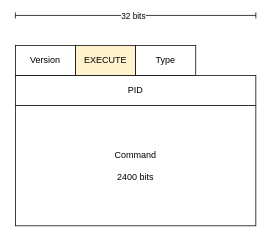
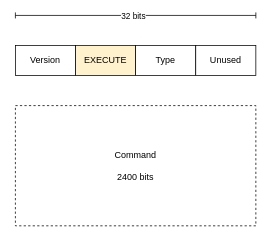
  <mxCell id="0" />
  <mxCell id="1" parent="0" />
- <mxCell id="2" value="&lt;div&gt;Command&lt;/div&gt;&lt;div&gt;&lt;br&gt;&lt;/div&gt;&lt;div&gt;2400 bits&lt;br&gt;&lt;/div&gt;" style="rounded=0;whiteSpace=wrap;html=1;movable=1;resizable=1;rotatable=1;deletable=1;editable=1;locked=0;connectable=1;container=0;" parent="1" vertex="1"><mxGeometry x="20" y="140" width="320" height="160" as="geometry" /></mxCell>
+ <mxCell id="2" value="&lt;div&gt;Command&lt;/div&gt;&lt;div&gt;&lt;br&gt;&lt;/div&gt;&lt;div&gt;2400 bits&lt;br&gt;&lt;/div&gt;" style="rounded=0;whiteSpace=wrap;html=1;movable=1;resizable=1;rotatable=1;deletable=1;editable=1;locked=0;connectable=1;container=0;dashed=1;" parent="1" vertex="1"><mxGeometry x="20" y="140" width="320" height="160" as="geometry" /></mxCell>
  <mxCell id="3" value="&lt;div&gt;Version&lt;/div&gt;" style="rounded=0;whiteSpace=wrap;html=1;" vertex="1" parent="1"><mxGeometry x="20" y="60" width="80" height="40" as="geometry" /></mxCell>
  <mxCell id="4" value="" style="endArrow=baseDash;html=1;rounded=0;startArrow=baseDash;startFill=0;endFill=0;" edge="1" parent="1"><mxGeometry width="50" height="50" relative="1" as="geometry"><mxPoint x="20" y="20" as="sourcePoint" /><mxPoint x="340" y="20" as="targetPoint" /></mxGeometry></mxCell>
  <mxCell id="5" value="32 bits" style="edgeLabel;html=1;align=center;verticalAlign=middle;resizable=0;points=[];" vertex="1" connectable="0" parent="4"><mxGeometry x="-0.022" relative="1" as="geometry"><mxPoint as="offset" /></mxGeometry></mxCell>
  <mxCell id="6" value="EXECUTE" style="rounded=0;whiteSpace=wrap;html=1;fillColor=#fff2cc;" vertex="1" parent="1"><mxGeometry x="100" y="60" width="80" height="40" as="geometry" /></mxCell>
  <mxCell id="7" value="Type" style="rounded=0;whiteSpace=wrap;html=1;" vertex="1" parent="1"><mxGeometry x="180" y="60" width="80" height="40" as="geometry" /></mxCell>
- <mxCell id="9" value="PID" style="rounded=0;whiteSpace=wrap;html=1;" vertex="1" parent="1"><mxGeometry x="20" y="100" width="320" height="40" as="geometry" /></mxCell>
+ <mxCell id="8" value="Unused" style="rounded=0;whiteSpace=wrap;html=1;" vertex="1" parent="1"><mxGeometry x="260" y="60" width="80" height="40" as="geometry" /></mxCell>
